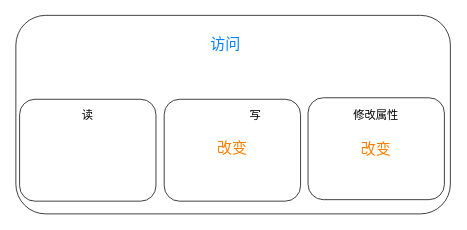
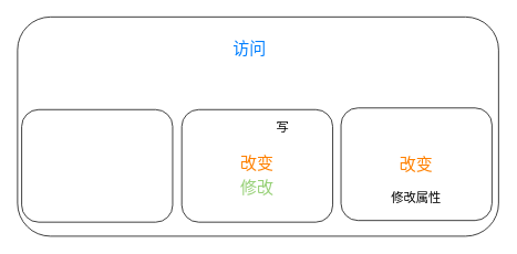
  <mxCell id="0" />
  <mxCell id="1" parent="0" />
  <mxCell id="2" value="" style="rounded=1;whiteSpace=wrap;html=1;" vertex="1" parent="1"><mxGeometry x="20" y="20" width="580" height="265" as="geometry" /></mxCell>
  <mxCell id="3" value="" style="rounded=1;whiteSpace=wrap;html=1;" vertex="1" parent="1"><mxGeometry x="25" y="132" width="182" height="136" as="geometry" /></mxCell>
  <mxCell id="4" value="访问" style="text;html=1;align=center;verticalAlign=middle;whiteSpace=wrap;rounded=0;strokeWidth=1;fontSize=20;fontColor=#007FFF;" vertex="1" parent="1"><mxGeometry x="270" y="42" width="60" height="30" as="geometry" /></mxCell>
  <mxCell id="5" value="" style="rounded=1;whiteSpace=wrap;html=1;" vertex="1" parent="1"><mxGeometry x="218" y="132" width="182" height="136" as="geometry" /></mxCell>
  <mxCell id="6" value="" style="rounded=1;whiteSpace=wrap;html=1;" vertex="1" parent="1"><mxGeometry x="410" y="130" width="182" height="136" as="geometry" /></mxCell>
- <mxCell id="7" value="读" style="text;html=1;align=center;verticalAlign=middle;whiteSpace=wrap;rounded=0;fontSize=15;" vertex="1" parent="1"><mxGeometry x="86" y="137.5" width="60" height="30" as="geometry" /></mxCell>
  <mxCell id="8" value="写" style="text;html=1;align=center;verticalAlign=middle;whiteSpace=wrap;rounded=0;fontSize=15;" vertex="1" parent="1"><mxGeometry x="310" y="137.5" width="60" height="30" as="geometry" /></mxCell>
- <mxCell id="9" value="修改属性" style="text;html=1;align=center;verticalAlign=middle;whiteSpace=wrap;rounded=0;fontSize=15;" vertex="1" parent="1"><mxGeometry x="455" y="137.5" width="92" height="30" as="geometry" /></mxCell>
+ <mxCell id="9" value="修改属性" style="text;html=1;align=center;verticalAlign=middle;whiteSpace=wrap;rounded=0;fontSize=15;" vertex="1" parent="1"><mxGeometry x="455" y="222.5" width="92" height="30" as="geometry" /></mxCell>
  <mxCell id="10" value="改变" style="text;html=1;align=center;verticalAlign=middle;whiteSpace=wrap;rounded=0;fontSize=20;fontColor=#FF8000;" vertex="1" parent="1"><mxGeometry x="279" y="181" width="60" height="30" as="geometry" /></mxCell>
  <mxCell id="11" value="改变" style="text;html=1;align=center;verticalAlign=middle;whiteSpace=wrap;rounded=0;fontSize=20;fontColor=#FF8000;" vertex="1" parent="1"><mxGeometry x="471" y="183" width="60" height="30" as="geometry" /></mxCell>
+ <mxCell id="12" value="修改" style="text;html=1;align=center;verticalAlign=middle;whiteSpace=wrap;rounded=0;fontSize=20;labelBackgroundColor=none;fontColor=#97D077;" vertex="1" parent="1"><mxGeometry x="279" y="211" width="60" height="30" as="geometry" /></mxCell>
